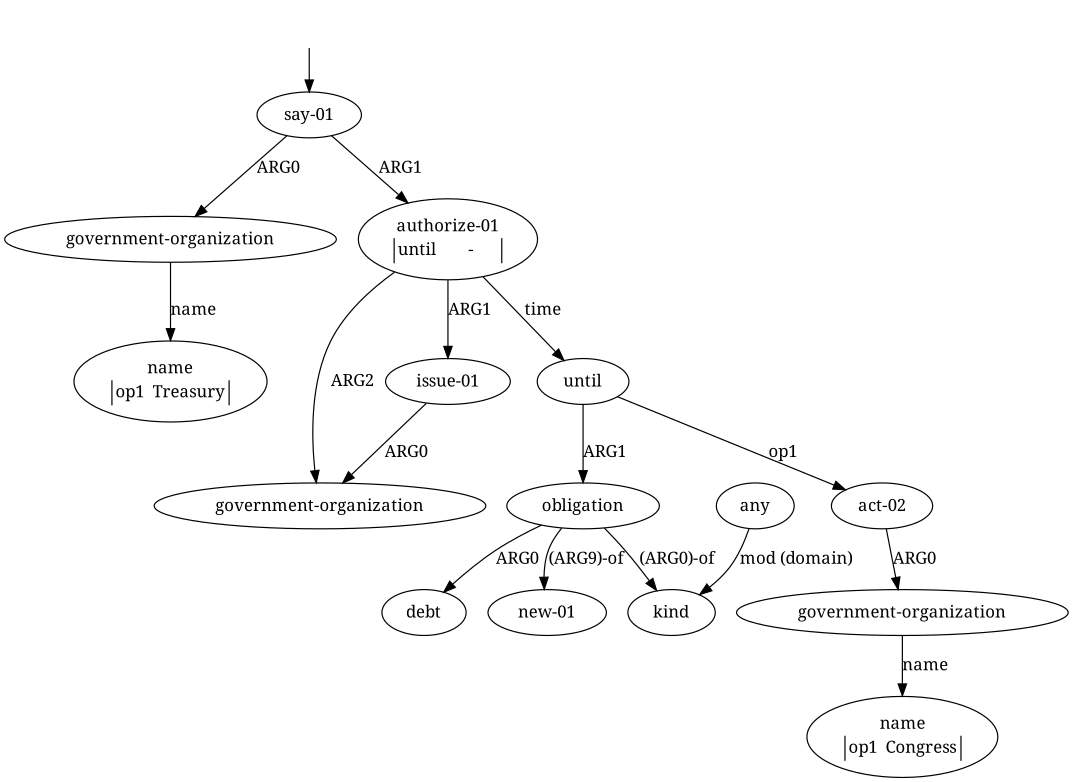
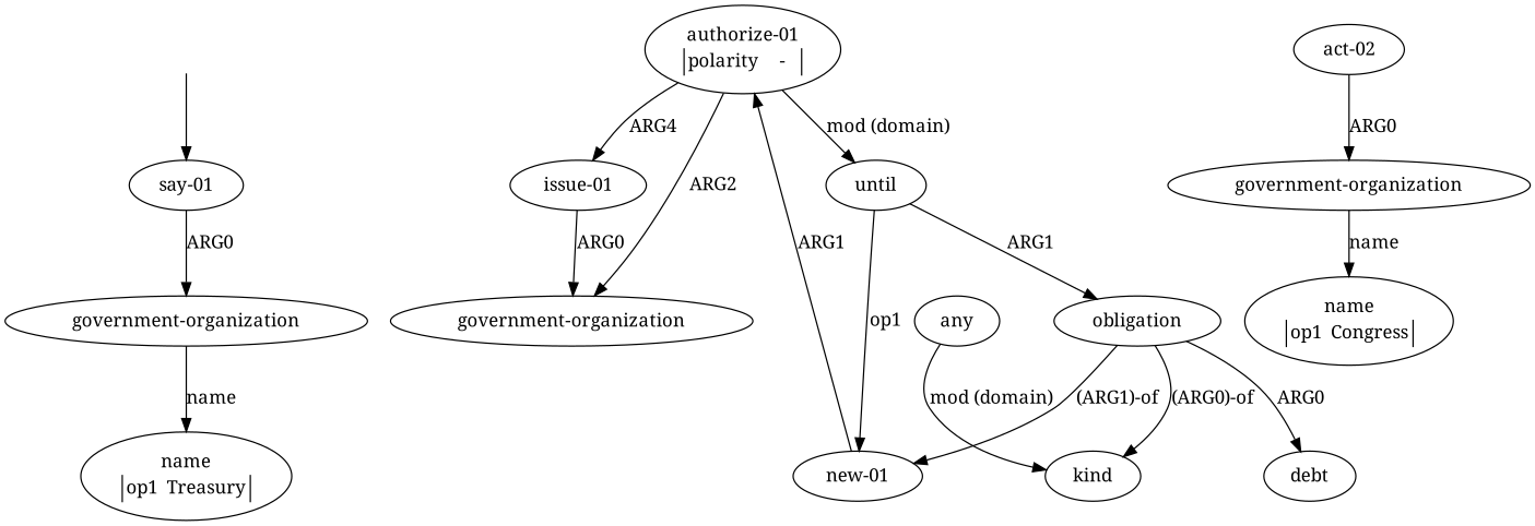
  digraph {
    fontname="Noto Serif"
    node [fontname="Noto Serif"]
    edge [fontname="Noto Serif"]
    top [style=invis]
    n2 [label=<<table align="center" border="0" cellspacing="0"><tr><td colspan="2">say-01</td></tr></table>>]
    n3 [label=<<table align="center" border="0" cellspacing="0"><tr><td colspan="2">government-organization</td></tr></table>>]
-   n4 [label=<<table align="center" border="0" cellspacing="0"><tr><td colspan="2">authorize-01</td></tr><tr><td sides="l" border="1" align="left">until</td><td sides="r" border="1" align="left">-</td></tr></table>>]
+   n4 [label=<<table align="center" border="0" cellspacing="0"><tr><td colspan="2">authorize-01</td></tr><tr><td sides="l" border="1" align="left">polarity</td><td sides="r" border="1" align="left">-</td></tr></table>>]
    n5 [label=<<table align="center" border="0" cellspacing="0"><tr><td colspan="2">name</td></tr><tr><td sides="l" border="1" align="left">op1</td><td sides="r" border="1" align="left">Treasury</td></tr></table>>]
    n6 [label=<<table align="center" border="0" cellspacing="0"><tr><td colspan="2">issue-01</td></tr></table>>]
    n7 [label=<<table align="center" border="0" cellspacing="0"><tr><td colspan="2">government-organization</td></tr></table>>]
    n8 [label=<<table align="center" border="0" cellspacing="0"><tr><td colspan="2">until</td></tr></table>>]
    n9 [label=<<table align="center" border="0" cellspacing="0"><tr><td colspan="2">obligation</td></tr></table>>]
    n10 [label=<<table align="center" border="0" cellspacing="0"><tr><td colspan="2">act-02</td></tr></table>>]
    n11 [label=<<table align="center" border="0" cellspacing="0"><tr><td colspan="2">debt</td></tr></table>>]
    n12 [label=<<table align="center" border="0" cellspacing="0"><tr><td colspan="2">new-01</td></tr></table>>]
    n13 [label=<<table align="center" border="0" cellspacing="0"><tr><td colspan="2">kind</td></tr></table>>]
    n14 [label=<<table align="center" border="0" cellspacing="0"><tr><td colspan="2">any</td></tr></table>>]
    n15 [label=<<table align="center" border="0" cellspacing="0"><tr><td colspan="2">government-organization</td></tr></table>>]
    n16 [label=<<table align="center" border="0" cellspacing="0"><tr><td colspan="2">name</td></tr><tr><td sides="l" border="1" align="left">op1</td><td sides="r" border="1" align="left">Congress</td></tr></table>>]
    top -> n2
    n2 -> n3 [label=ARG0]
-   n2 -> n4 [label=ARG1]
+   n12 -> n4 [label=ARG1]
    n3 -> n5 [label=name]
-   n4 -> n6 [label=ARG1]
+   n4 -> n6 [label=ARG4]
    n4 -> n7 [label=ARG2]
-   n4 -> n8 [label=time]
+   n4 -> n8 [label="mod (domain)"]
    n6 -> n7 [label=ARG0]
    n8 -> n9 [label=ARG1]
-   n8 -> n10 [label=op1]
+   n8 -> n12 [label=op1]
    n9 -> n11 [label=ARG0]
-   n9 -> n12 [label="(ARG9)-of"]
+   n9 -> n12 [label="(ARG1)-of"]
    n9 -> n13 [label="(ARG0)-of"]
    n10 -> n15 [label=ARG0]
    n14 -> n13 [label="mod (domain)"]
    n15 -> n16 [label=name]
  }
